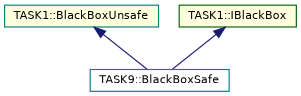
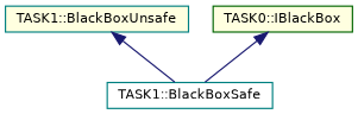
  digraph {
    node [color=teal fillcolor=lightyellow fontname=Helvetica fontsize=10 shape=record style=filled]
    edge [color=midnightblue dir=back fontname=Helvetica fontsize=10 labelfontname=Helvetica labelfontsize=10 style=solid]
-   n1 [fillcolor=white fontcolor=black height=0.2 label="TASK9::BlackBoxSafe" width=0.4]
+   n1 [fillcolor=white fontcolor=black height=0.2 label="TASK1::BlackBoxSafe" width=0.4]
    n2 [height=0.2 label="TASK1::BlackBoxUnsafe" width=0.4]
-   n3 [color=darkgreen height=0.2 label="TASK1::IBlackBox" width=0.4]
+   n3 [color=darkgreen height=0.2 label="TASK0::IBlackBox" width=0.4]
    n2 -> n1
    n3 -> n1
  }
